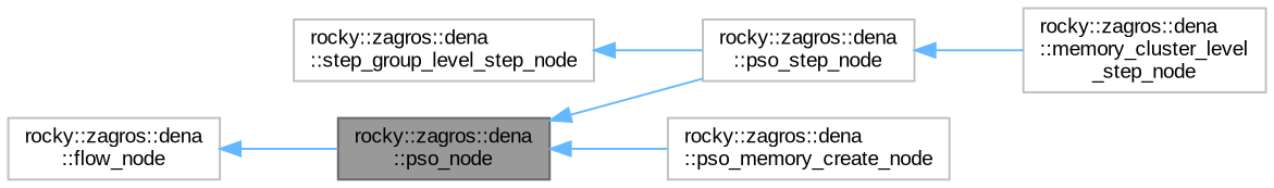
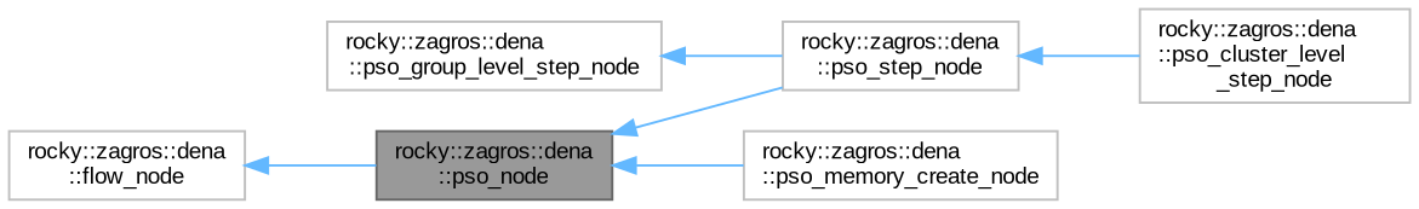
  digraph {
    fontname="Liberation Sans"
    rankdir=LR
    node [color=grey75 fillcolor=white fontname="Liberation Sans" fontsize=10 shape=box style=filled]
    edge [color=steelblue1 dir=back fontname="Liberation Sans" fontsize=10 labelfontname=Helvetica labelfontsize=10 style=solid]
    n1 [color=gray40 fillcolor=grey60 fontcolor=black height=0.2 label="rocky::zagros::dena\l::pso_node" width=0.4]
    n2 [height=0.2 label="rocky::zagros::dena\l::pso_memory_create_node" width=0.4]
    n3 [height=0.2 label="rocky::zagros::dena\l::pso_step_node" width=0.4]
-   n4 [height=0.2 label="rocky::zagros::dena\l::memory_cluster_level\l_step_node" width=0.4]
+   n4 [height=0.2 label="rocky::zagros::dena\l::pso_cluster_level\l_step_node" width=0.4]
    n5 [height=0.2 label="rocky::zagros::dena\l::flow_node" width=0.4]
-   n6 [height=0.2 label="rocky::zagros::dena\l::step_group_level_step_node" width=0.4]
+   n6 [height=0.2 label="rocky::zagros::dena\l::pso_group_level_step_node" width=0.4]
    n1 -> n2
    n1 -> n3
    n3 -> n4
    n5 -> n1
    n6 -> n3
  }
